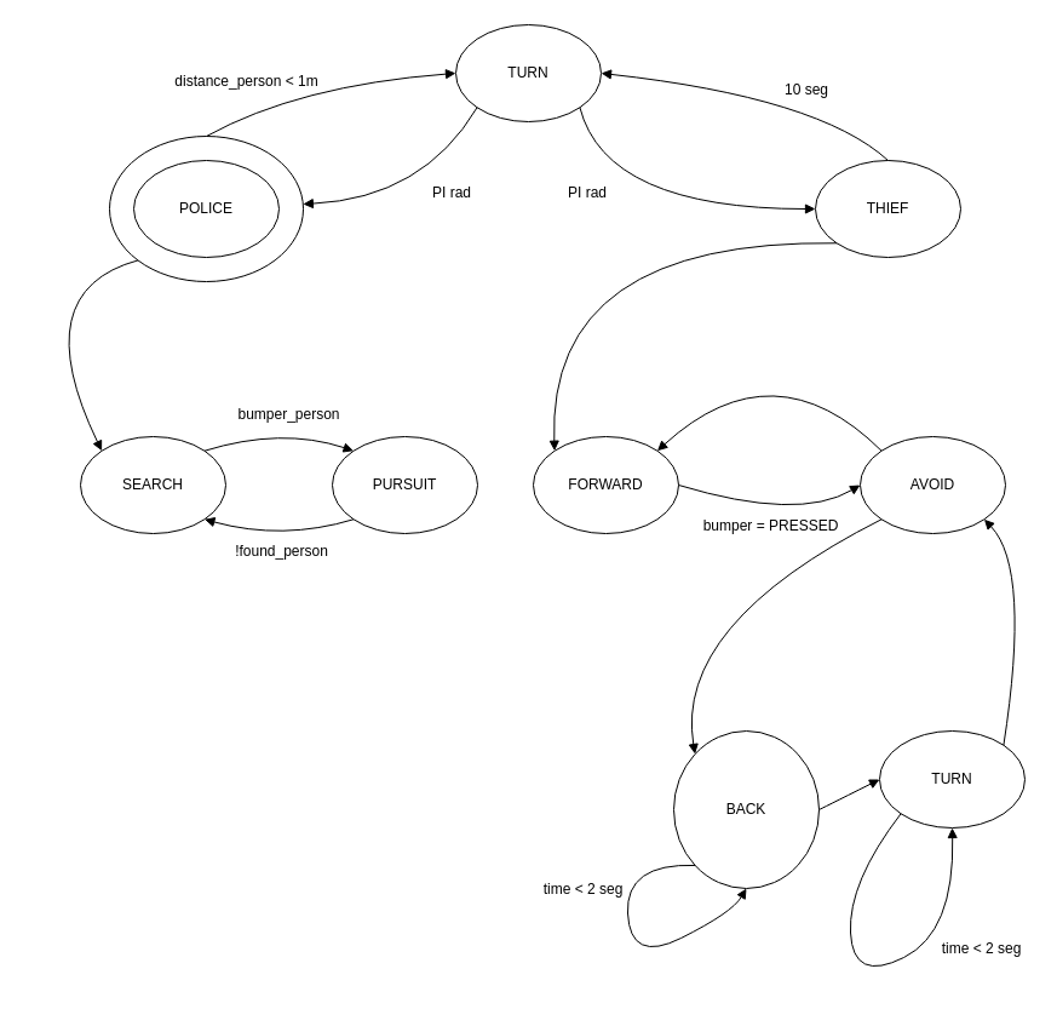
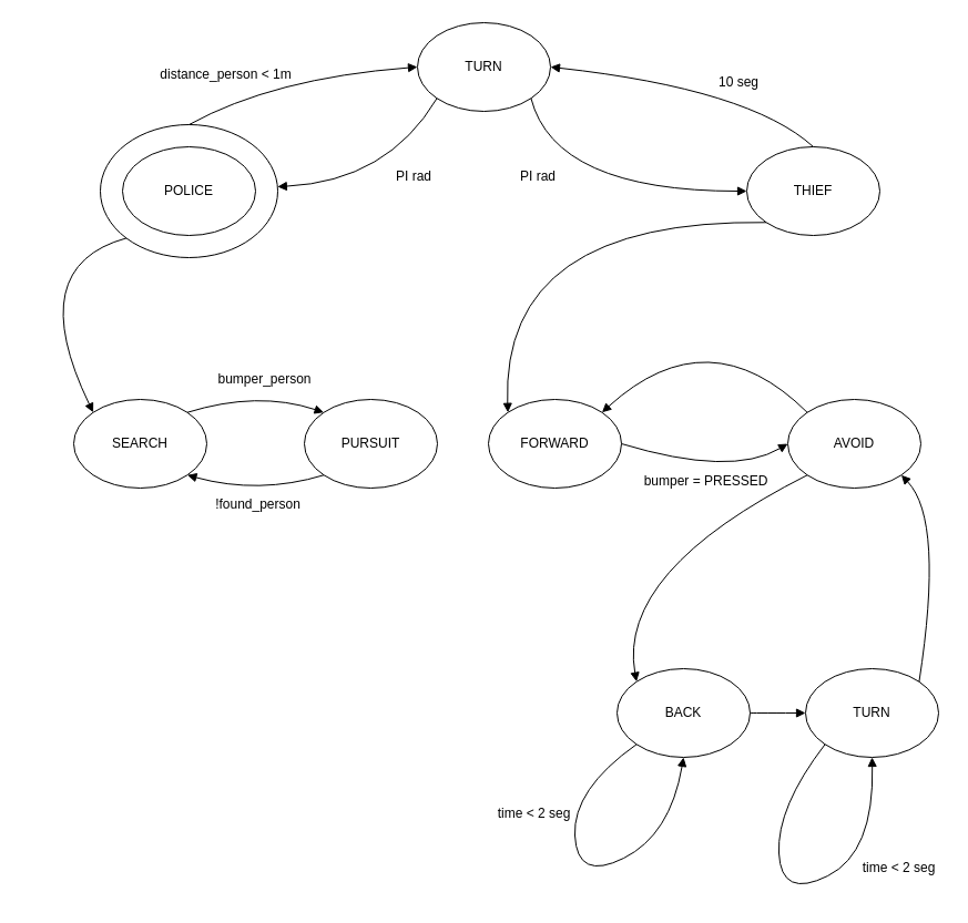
  <mxCell id="0" />
  <mxCell id="1" parent="0" />
  <mxCell id="2" value="" style="ellipse;whiteSpace=wrap;html=1;" parent="1" vertex="1"><mxGeometry x="90" y="112" width="160" height="120" as="geometry" /></mxCell>
  <mxCell id="3" value="POLICE" style="ellipse;whiteSpace=wrap;html=1;" parent="1" vertex="1"><mxGeometry x="110" y="132" width="120" height="80" as="geometry" /></mxCell>
  <mxCell id="4" value="THIEF" style="ellipse;whiteSpace=wrap;html=1;" parent="1" vertex="1"><mxGeometry x="673" y="132" width="120" height="80" as="geometry" /></mxCell>
  <mxCell id="5" value="TURN" style="ellipse;whiteSpace=wrap;html=1;" parent="1" vertex="1"><mxGeometry x="376" y="20" width="120" height="80" as="geometry" /></mxCell>
  <mxCell id="6" value="" style="html=1;exitX=0;exitY=1;labelBackgroundColor=none;startFill=0;endArrow=block;endFill=1;strokeColor=#000000;strokeWidth=1;fontFamily=Verdana;fontSize=12;curved=1;exitDx=0;exitDy=0;" parent="1" source="5" target="2" edge="1"><mxGeometry x="0.062" relative="1" as="geometry"><mxPoint x="287" y="290" as="targetPoint" /><Array as="points"><mxPoint x="349" y="163" /></Array><mxPoint as="offset" /><mxPoint x="646" y="90" as="sourcePoint" /></mxGeometry></mxCell>
  <mxCell id="7" value="" style="html=1;exitX=1;exitY=1;labelBackgroundColor=none;startFill=0;endArrow=block;endFill=1;strokeColor=#000000;strokeWidth=1;fontFamily=Verdana;fontSize=12;curved=1;exitDx=0;exitDy=0;entryX=0;entryY=0.5;entryDx=0;entryDy=0;" parent="1" source="5" target="4" edge="1"><mxGeometry x="0.062" relative="1" as="geometry"><mxPoint x="306" y="400" as="targetPoint" /><Array as="points"><mxPoint x="500" y="172" /></Array><mxPoint as="offset" /><mxPoint x="665" y="200" as="sourcePoint" /></mxGeometry></mxCell>
  <mxCell id="8" value="" style="html=1;exitX=0.5;exitY=0;labelBackgroundColor=none;startFill=0;endArrow=block;endFill=1;strokeColor=#000000;strokeWidth=1;fontFamily=Verdana;fontSize=12;curved=1;exitDx=0;exitDy=0;entryX=1;entryY=0.5;entryDx=0;entryDy=0;" parent="1" source="4" target="5" edge="1"><mxGeometry x="0.062" relative="1" as="geometry"><mxPoint x="326" y="450" as="targetPoint" /><Array as="points"><mxPoint x="676" y="80" /></Array><mxPoint as="offset" /><mxPoint x="685" y="250" as="sourcePoint" /></mxGeometry></mxCell>
  <mxCell id="9" value="" style="html=1;exitX=0.5;exitY=0;labelBackgroundColor=none;startFill=0;endArrow=block;endFill=1;strokeColor=#000000;strokeWidth=1;fontFamily=Verdana;fontSize=12;curved=1;exitDx=0;exitDy=0;entryX=0;entryY=0.5;entryDx=0;entryDy=0;" parent="1" source="2" target="5" edge="1"><mxGeometry x="0.062" relative="1" as="geometry"><mxPoint x="91" y="550" as="targetPoint" /><Array as="points"><mxPoint x="246" y="70" /></Array><mxPoint as="offset" /><mxPoint x="450" y="350" as="sourcePoint" /></mxGeometry></mxCell>
  <mxCell id="10" value="PI rad" style="text;html=1;align=center;verticalAlign=middle;whiteSpace=wrap;rounded=0;" vertex="1" parent="1"><mxGeometry x="343" y="144" width="60" height="30" as="geometry" /></mxCell>
  <mxCell id="11" value="PI rad" style="text;html=1;align=center;verticalAlign=middle;whiteSpace=wrap;rounded=0;" vertex="1" parent="1"><mxGeometry x="455" y="144" width="60" height="30" as="geometry" /></mxCell>
  <mxCell id="12" value="distance_person &amp;lt; 1m" style="text;html=1;align=center;verticalAlign=middle;whiteSpace=wrap;rounded=0;" vertex="1" parent="1"><mxGeometry x="131" y="52" width="145" height="30" as="geometry" /></mxCell>
  <mxCell id="13" value="10 seg" style="text;html=1;align=center;verticalAlign=middle;whiteSpace=wrap;rounded=0;" vertex="1" parent="1"><mxGeometry x="644" y="59" width="44" height="30" as="geometry" /></mxCell>
  <mxCell id="14" value="FORWARD" style="ellipse;whiteSpace=wrap;html=1;" vertex="1" parent="1"><mxGeometry x="440" y="360" width="120" height="80" as="geometry" /></mxCell>
  <mxCell id="15" value="AVOID" style="ellipse;whiteSpace=wrap;html=1;" vertex="1" parent="1"><mxGeometry x="710" y="360" width="120" height="80" as="geometry" /></mxCell>
  <mxCell id="16" value="SEARCH" style="ellipse;whiteSpace=wrap;html=1;" vertex="1" parent="1"><mxGeometry x="66" y="360" width="120" height="80" as="geometry" /></mxCell>
  <mxCell id="17" value="PURSUIT" style="ellipse;whiteSpace=wrap;html=1;" vertex="1" parent="1"><mxGeometry x="274" y="360" width="120" height="80" as="geometry" /></mxCell>
  <mxCell id="18" value="" style="html=1;exitX=0;exitY=1;labelBackgroundColor=none;startFill=0;endArrow=block;endFill=1;strokeColor=#000000;strokeWidth=1;fontFamily=Verdana;fontSize=12;curved=1;exitDx=0;exitDy=0;entryX=0;entryY=0;entryDx=0;entryDy=0;" edge="1" parent="1" source="4" target="14"><mxGeometry x="0.062" relative="1" as="geometry"><mxPoint x="604" y="296" as="targetPoint" /><Array as="points"><mxPoint x="451" y="197" /></Array><mxPoint as="offset" /><mxPoint x="409" y="212" as="sourcePoint" /></mxGeometry></mxCell>
- <mxCell id="19" value="BACK" style="ellipse;whiteSpace=wrap;html=1;" vertex="1" parent="1"><mxGeometry x="556" y="603" width="120" height="130" as="geometry" /></mxCell>
+ <mxCell id="19" value="BACK" style="ellipse;whiteSpace=wrap;html=1;" vertex="1" parent="1"><mxGeometry x="556" y="603" width="120" height="80" as="geometry" /></mxCell>
  <mxCell id="20" value="TURN" style="ellipse;whiteSpace=wrap;html=1;" vertex="1" parent="1"><mxGeometry x="726" y="603" width="120" height="80" as="geometry" /></mxCell>
  <mxCell id="21" value="" style="html=1;exitX=0;exitY=1;labelBackgroundColor=none;startFill=0;endArrow=block;endFill=1;strokeColor=#000000;strokeWidth=1;fontFamily=Verdana;fontSize=12;curved=1;exitDx=0;exitDy=0;entryX=0;entryY=0;entryDx=0;entryDy=0;" edge="1" parent="1" source="15" target="19"><mxGeometry x="0.062" relative="1" as="geometry"><mxPoint x="537" y="600" as="targetPoint" /><Array as="points"><mxPoint x="556" y="515" /></Array><mxPoint as="offset" /><mxPoint x="718" y="428" as="sourcePoint" /></mxGeometry></mxCell>
  <mxCell id="22" value="" style="html=1;exitX=0;exitY=1;labelBackgroundColor=none;startFill=0;endArrow=block;endFill=1;strokeColor=#000000;strokeWidth=1;fontFamily=Verdana;fontSize=12;curved=1;exitDx=0;exitDy=0;entryX=0.5;entryY=1;entryDx=0;entryDy=0;" edge="1" parent="1" source="19" target="19"><mxGeometry x="0.062" relative="1" as="geometry"><mxPoint x="423" y="785" as="targetPoint" /><Array as="points"><mxPoint x="516" y="712" /><mxPoint x="520" y="795" /><mxPoint x="604" y="753" /></Array><mxPoint as="offset" /><mxPoint x="573" y="676" as="sourcePoint" /></mxGeometry></mxCell>
  <mxCell id="23" value="" style="html=1;exitX=0;exitY=1;labelBackgroundColor=none;startFill=0;endArrow=block;endFill=1;strokeColor=#000000;strokeWidth=1;fontFamily=Verdana;fontSize=12;curved=1;exitDx=0;exitDy=0;entryX=0.5;entryY=1;entryDx=0;entryDy=0;" edge="1" parent="1" source="20" target="20"><mxGeometry x="0.062" relative="1" as="geometry"><mxPoint x="800" y="699" as="targetPoint" /><Array as="points"><mxPoint x="700" y="728" /><mxPoint x="704" y="811" /><mxPoint x="788" y="769" /></Array><mxPoint as="offset" /><mxPoint x="758" y="687" as="sourcePoint" /></mxGeometry></mxCell>
  <mxCell id="24" value="time &amp;lt; 2 seg" style="text;html=1;align=center;verticalAlign=middle;whiteSpace=wrap;rounded=0;" vertex="1" parent="1"><mxGeometry x="446" y="719" width="71" height="30" as="geometry" /></mxCell>
  <mxCell id="25" value="time &amp;lt; 2 seg" style="text;html=1;align=center;verticalAlign=middle;whiteSpace=wrap;rounded=0;" vertex="1" parent="1"><mxGeometry x="775" y="768" width="71" height="30" as="geometry" /></mxCell>
  <mxCell id="26" value="" style="html=1;exitX=1;exitY=0.5;labelBackgroundColor=none;startFill=0;endArrow=block;endFill=1;strokeColor=#000000;strokeWidth=1;fontFamily=Verdana;fontSize=12;curved=1;exitDx=0;exitDy=0;entryX=0;entryY=0.5;entryDx=0;entryDy=0;" edge="1" parent="1" source="19" target="20"><mxGeometry x="0.062" relative="1" as="geometry"><mxPoint x="532" y="800" as="targetPoint" /><Array as="points" /><mxPoint as="offset" /><mxPoint x="682" y="691" as="sourcePoint" /></mxGeometry></mxCell>
  <mxCell id="27" value="" style="html=1;exitX=1;exitY=0;labelBackgroundColor=none;startFill=0;endArrow=block;endFill=1;strokeColor=#000000;strokeWidth=1;fontFamily=Verdana;fontSize=12;curved=1;exitDx=0;exitDy=0;entryX=1;entryY=1;entryDx=0;entryDy=0;" edge="1" parent="1" source="20" target="15"><mxGeometry x="0.062" relative="1" as="geometry"><mxPoint x="637" y="567" as="targetPoint" /><Array as="points"><mxPoint x="851" y="469" /></Array><mxPoint as="offset" /><mxPoint x="787" y="458" as="sourcePoint" /></mxGeometry></mxCell>
  <mxCell id="28" value="bumper = PRESSED" style="text;html=1;align=center;verticalAlign=middle;whiteSpace=wrap;rounded=0;" vertex="1" parent="1"><mxGeometry x="577.5" y="419" width="117" height="30" as="geometry" /></mxCell>
  <mxCell id="29" value="" style="html=1;exitX=0;exitY=0;labelBackgroundColor=none;startFill=0;endArrow=block;endFill=1;strokeColor=#000000;strokeWidth=1;fontFamily=Verdana;fontSize=12;curved=1;exitDx=0;exitDy=0;entryX=1;entryY=0;entryDx=0;entryDy=0;" edge="1" parent="1" source="15" target="14"><mxGeometry x="0.062" relative="1" as="geometry"><mxPoint x="491" y="548" as="targetPoint" /><Array as="points"><mxPoint x="639" y="284" /></Array><mxPoint as="offset" /><mxPoint x="672" y="376" as="sourcePoint" /></mxGeometry></mxCell>
  <mxCell id="30" value="" style="html=1;exitX=1;exitY=0.5;labelBackgroundColor=none;startFill=0;endArrow=block;endFill=1;strokeColor=#000000;strokeWidth=1;fontFamily=Verdana;fontSize=12;curved=1;exitDx=0;exitDy=0;entryX=0;entryY=0.5;entryDx=0;entryDy=0;" edge="1" parent="1" source="14" target="15"><mxGeometry x="0.062" relative="1" as="geometry"><mxPoint x="604" y="382" as="targetPoint" /><Array as="points"><mxPoint x="659" y="430" /></Array><mxPoint as="offset" /><mxPoint x="738" y="382" as="sourcePoint" /></mxGeometry></mxCell>
  <mxCell id="31" value="" style="html=1;exitX=0;exitY=1;labelBackgroundColor=none;startFill=0;endArrow=block;endFill=1;strokeColor=#000000;strokeWidth=1;fontFamily=Verdana;fontSize=12;curved=1;exitDx=0;exitDy=0;entryX=0;entryY=0;entryDx=0;entryDy=0;" edge="1" parent="1" source="2" target="16"><mxGeometry x="0.062" relative="1" as="geometry"><mxPoint x="-36" y="445" as="targetPoint" /><Array as="points"><mxPoint x="20" y="240" /></Array><mxPoint as="offset" /><mxPoint x="197" y="273" as="sourcePoint" /></mxGeometry></mxCell>
  <mxCell id="32" value="bumper_person" style="text;html=1;align=center;verticalAlign=middle;whiteSpace=wrap;rounded=0;" vertex="1" parent="1"><mxGeometry x="166" y="327" width="145" height="30" as="geometry" /></mxCell>
  <mxCell id="33" value="" style="html=1;exitX=1;exitY=0;labelBackgroundColor=none;startFill=0;endArrow=block;endFill=1;strokeColor=#000000;strokeWidth=1;fontFamily=Verdana;fontSize=12;curved=1;exitDx=0;exitDy=0;entryX=0;entryY=0;entryDx=0;entryDy=0;" edge="1" parent="1" source="16" target="17"><mxGeometry x="0.062" relative="1" as="geometry"><mxPoint x="199" y="593" as="targetPoint" /><Array as="points"><mxPoint x="232" y="352" /></Array><mxPoint as="offset" /><mxPoint x="228" y="435" as="sourcePoint" /></mxGeometry></mxCell>
  <mxCell id="34" value="" style="html=1;exitX=0;exitY=1;labelBackgroundColor=none;startFill=0;endArrow=block;endFill=1;strokeColor=#000000;strokeWidth=1;fontFamily=Verdana;fontSize=12;curved=1;exitDx=0;exitDy=0;entryX=1;entryY=1;entryDx=0;entryDy=0;" edge="1" parent="1" source="17" target="16"><mxGeometry x="0.062" relative="1" as="geometry"><mxPoint x="302" y="382" as="targetPoint" /><Array as="points"><mxPoint x="233" y="446" /></Array><mxPoint as="offset" /><mxPoint x="178" y="382" as="sourcePoint" /></mxGeometry></mxCell>
  <mxCell id="35" value="!found_person" style="text;html=1;align=center;verticalAlign=middle;whiteSpace=wrap;rounded=0;" vertex="1" parent="1"><mxGeometry x="160" y="440" width="145" height="30" as="geometry" /></mxCell>
